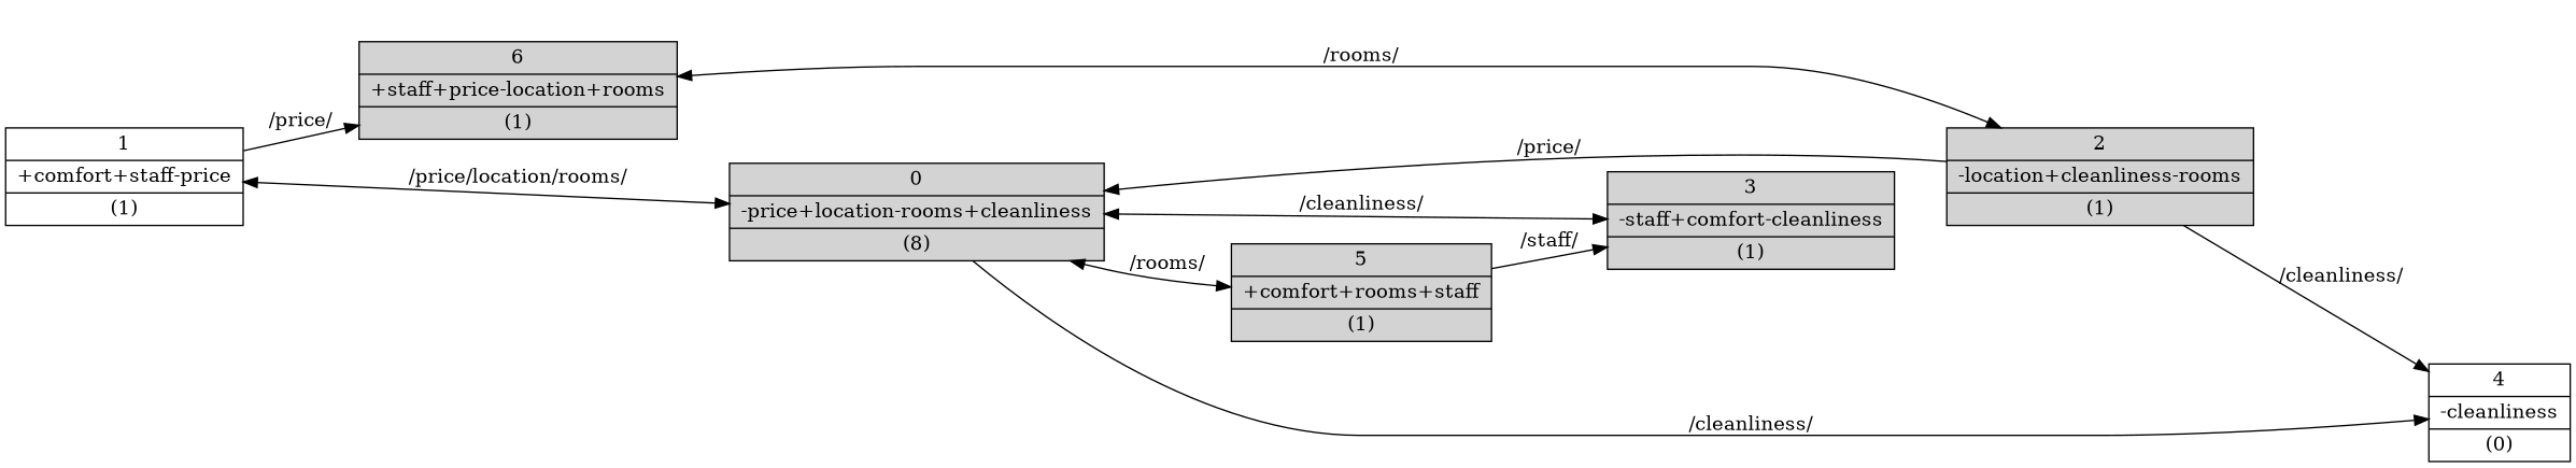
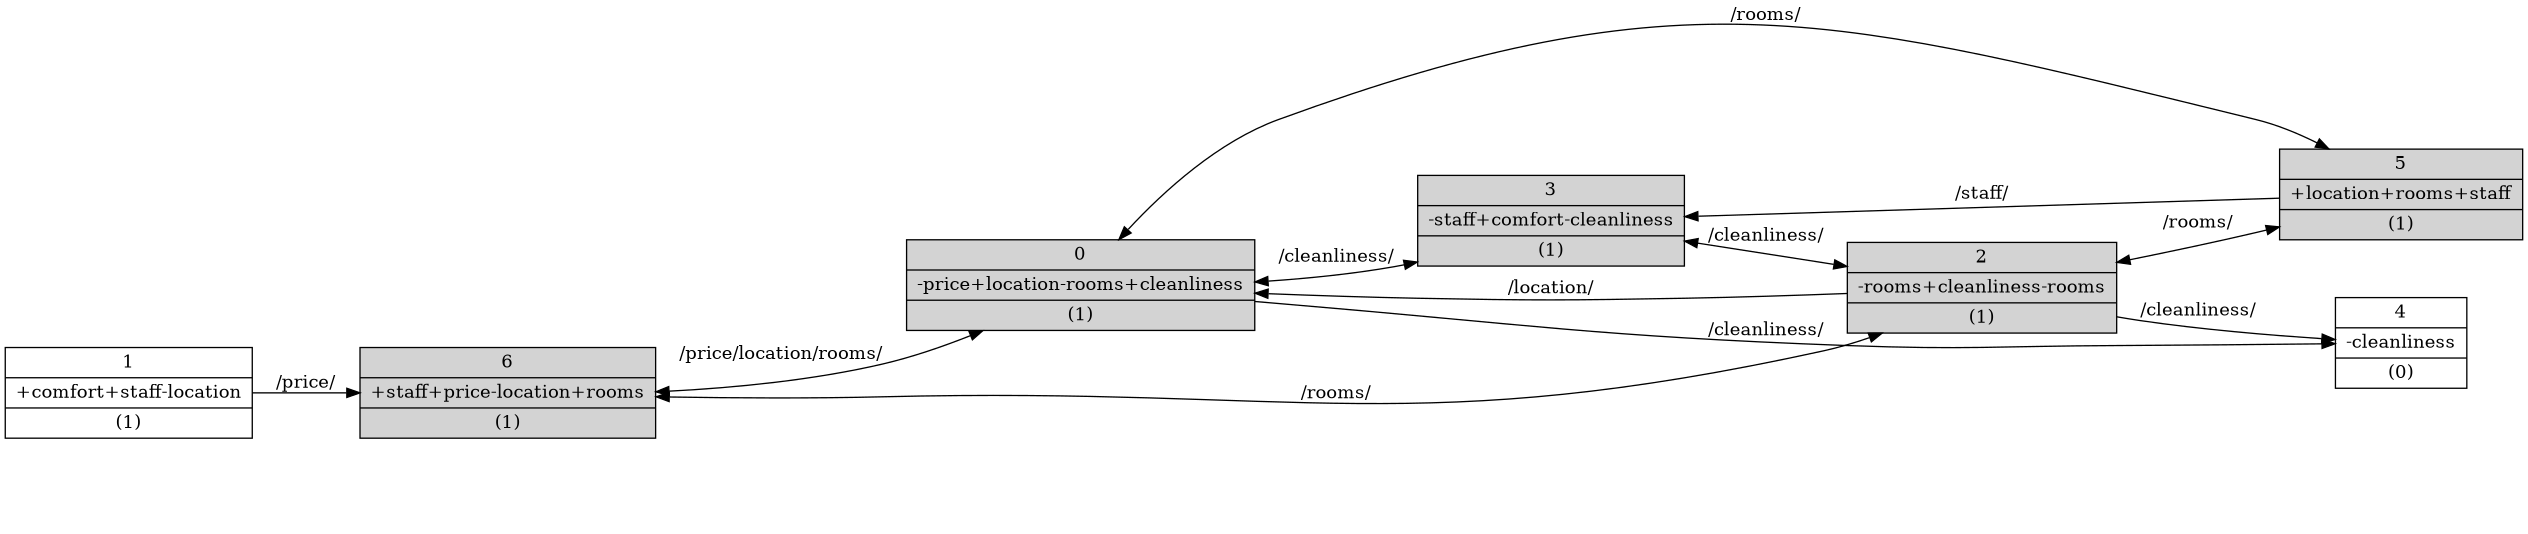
  strict digraph {
    rankdir=LR
    node [shape=record fillcolor=lightgray style=filled]
-   n1 [label="1 | +comfort+staff-price| (1)" fillcolor="" style=""]
+   n1 [label="1 | +comfort+staff-location| (1)" fillcolor="" style=""]
    n2 [label="6 | +staff+price-location+rooms| (1)"]
    n3 [label="3 | -staff+comfort-cleanliness| (1)"]
-   n4 [label="0 | -price+location-rooms+cleanliness| (8)"]
-   n5 [label="2 | -location+cleanliness-rooms| (1)"]
-   n6 [label="5 | +comfort+rooms+staff| (1)"]
+   n4 [label="0 | -price+location-rooms+cleanliness| (1)"]
+   n5 [label="2 | -rooms+cleanliness-rooms| (1)"]
+   n6 [label="5 | +location+rooms+staff| (1)"]
    n7 [label="4 | -cleanliness| (0)" fillcolor="" style=""]
    n1 -> n2 [label="/price/"]
    n2 -> n4 [color=transparent]
    n2 -> n5 [color=transparent]
    n3 -> n4 [color=transparent]
    n3 -> n5 [color=transparent]
-   n4 -> n1 [dir=both label="/price/location/rooms/"]
+   n4 -> n2 [dir=both label="/price/location/rooms/"]
    n4 -> n3 [dir=both label="/cleanliness/"]
    n4 -> n6 [dir=both label="/rooms/"]
    n4 -> n7 [label="/cleanliness/"]
    n5 -> n2 [dir=both label="/rooms/"]
-   n5 -> n4 [label="/price/"]
+   n5 -> n3 [dir=both label="/cleanliness/"]
+   n5 -> n4 [label="/location/"]
+   n5 -> n6 [dir=both label="/rooms/"]
    n5 -> n7 [label="/cleanliness/"]
    n6 -> n3 [label="/staff/"]
    n6 -> n4 [color=transparent]
    n6 -> n5 [color=transparent]
  }
